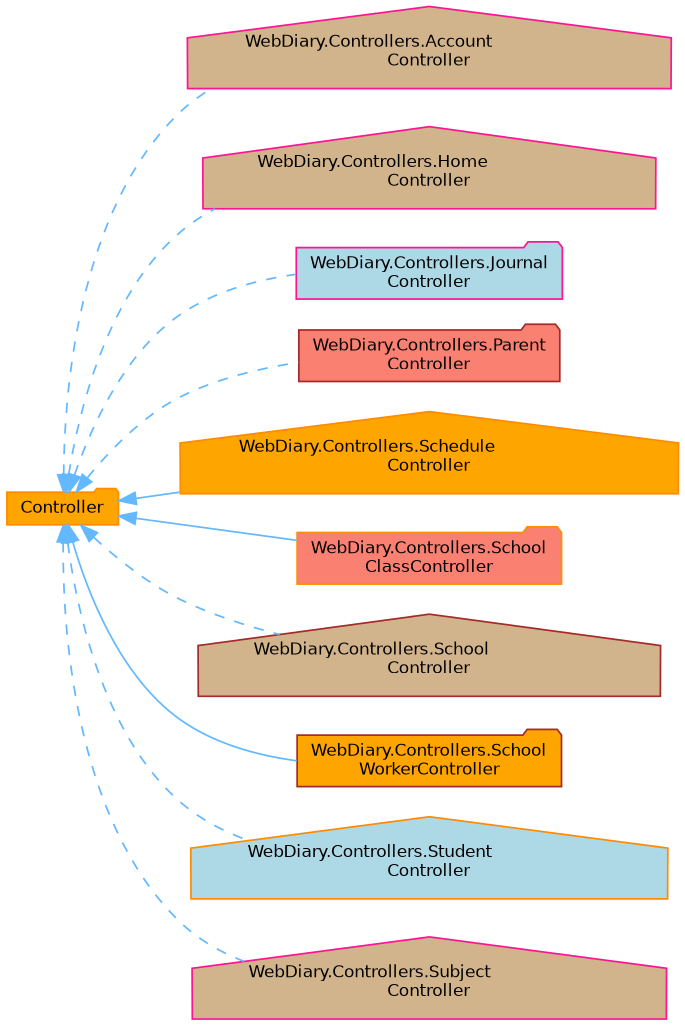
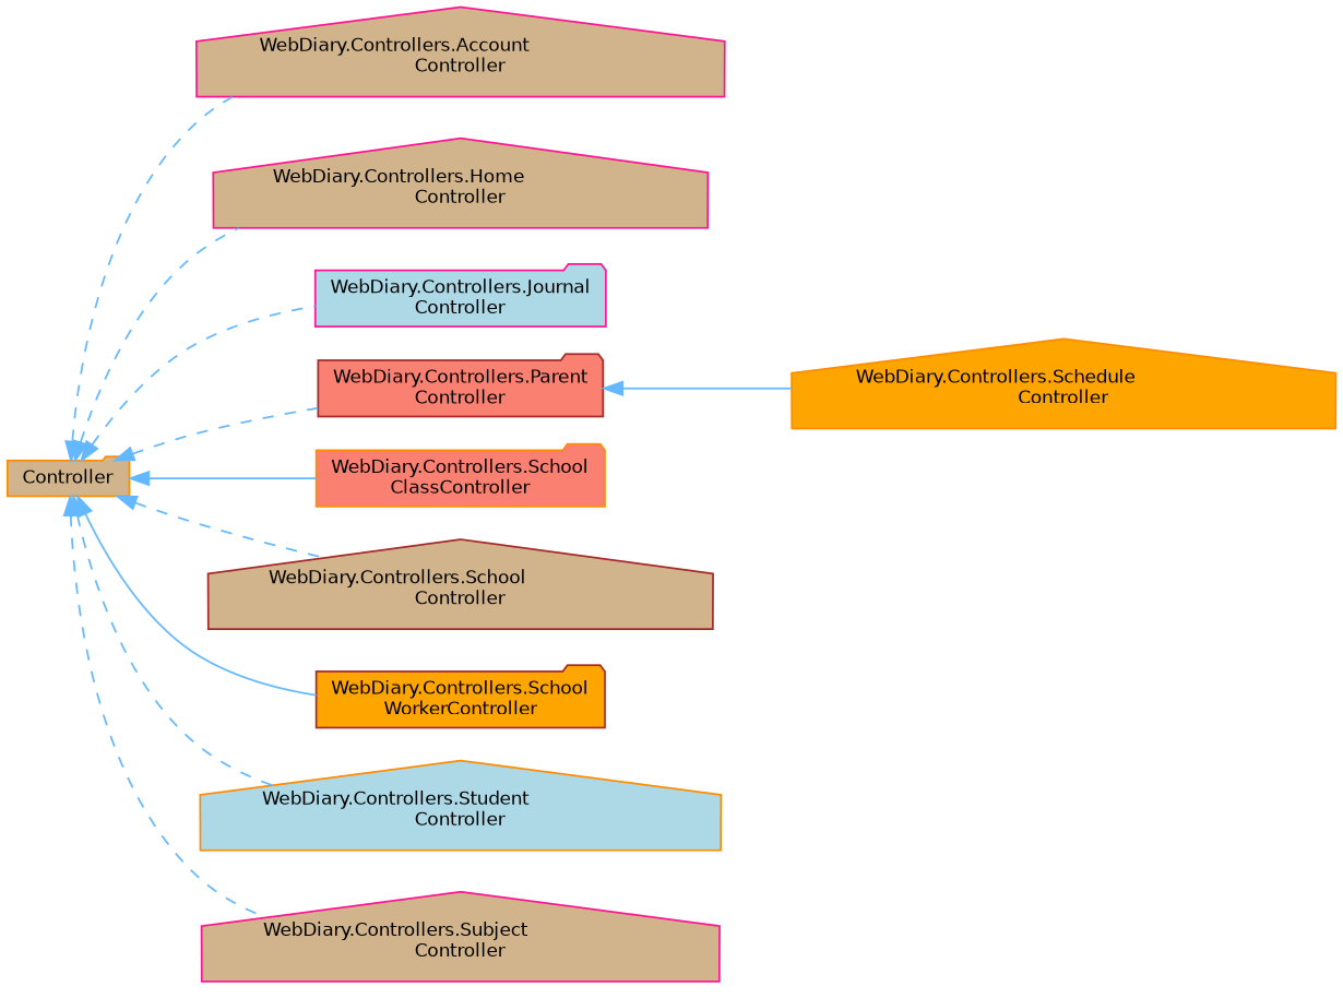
  digraph {
    rankdir=LR
    node [color=darkorange fillcolor=tan fontname=Helvetica fontsize=10 shape=house style=filled]
    edge [color=steelblue1 dir=back fontname=Helvetica fontsize=10 labelfontname=Helvetica labelfontsize=10 style=dashed]
-   n1 [fillcolor=orange height=0.2 label=Controller shape=folder width=0.4]
+   n1 [height=0.2 label=Controller shape=folder width=0.4]
    n2 [color=deeppink height=0.2 label="WebDiary.Controllers.Account\lController" width=0.4]
    n3 [color=deeppink height=0.2 label="WebDiary.Controllers.Home\lController" width=0.4]
    n4 [color=deeppink fillcolor=lightblue height=0.2 label="WebDiary.Controllers.Journal\lController" shape=folder width=0.4]
    n5 [color=brown fillcolor=salmon height=0.2 label="WebDiary.Controllers.Parent\lController" shape=folder width=0.4]
    n6 [fillcolor=orange height=0.2 label="WebDiary.Controllers.Schedule\lController" width=0.4]
    n7 [fillcolor=salmon height=0.2 label="WebDiary.Controllers.School\lClassController" shape=folder width=0.4]
    n8 [color=brown height=0.2 label="WebDiary.Controllers.School\lController" width=0.4]
    n9 [color=brown fillcolor=orange height=0.2 label="WebDiary.Controllers.School\lWorkerController" shape=folder width=0.4]
    n10 [fillcolor=lightblue height=0.2 label="WebDiary.Controllers.Student\lController" width=0.4]
    n11 [color=deeppink height=0.2 label="WebDiary.Controllers.Subject\lController" width=0.4]
    n1 -> n2
    n1 -> n3
    n1 -> n4
    n1 -> n5
-   n1 -> n6 [style=solid]
+   n5 -> n6 [style=solid]
    n1 -> n7 [style=solid]
    n1 -> n8
    n1 -> n9 [style=solid]
    n1 -> n10
    n1 -> n11
  }
